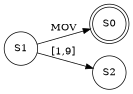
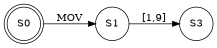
  digraph {
    rankdir=LR
    node [shape=circle]
    S0 [shape=doublecircle]
    S1
-   S2
-   S1 -> S0 [label=MOV]
+   S2 [label=S3]
+   S0 -> S1 [label=MOV]
    S1 -> S2 [label="[1,9]"]
  }
